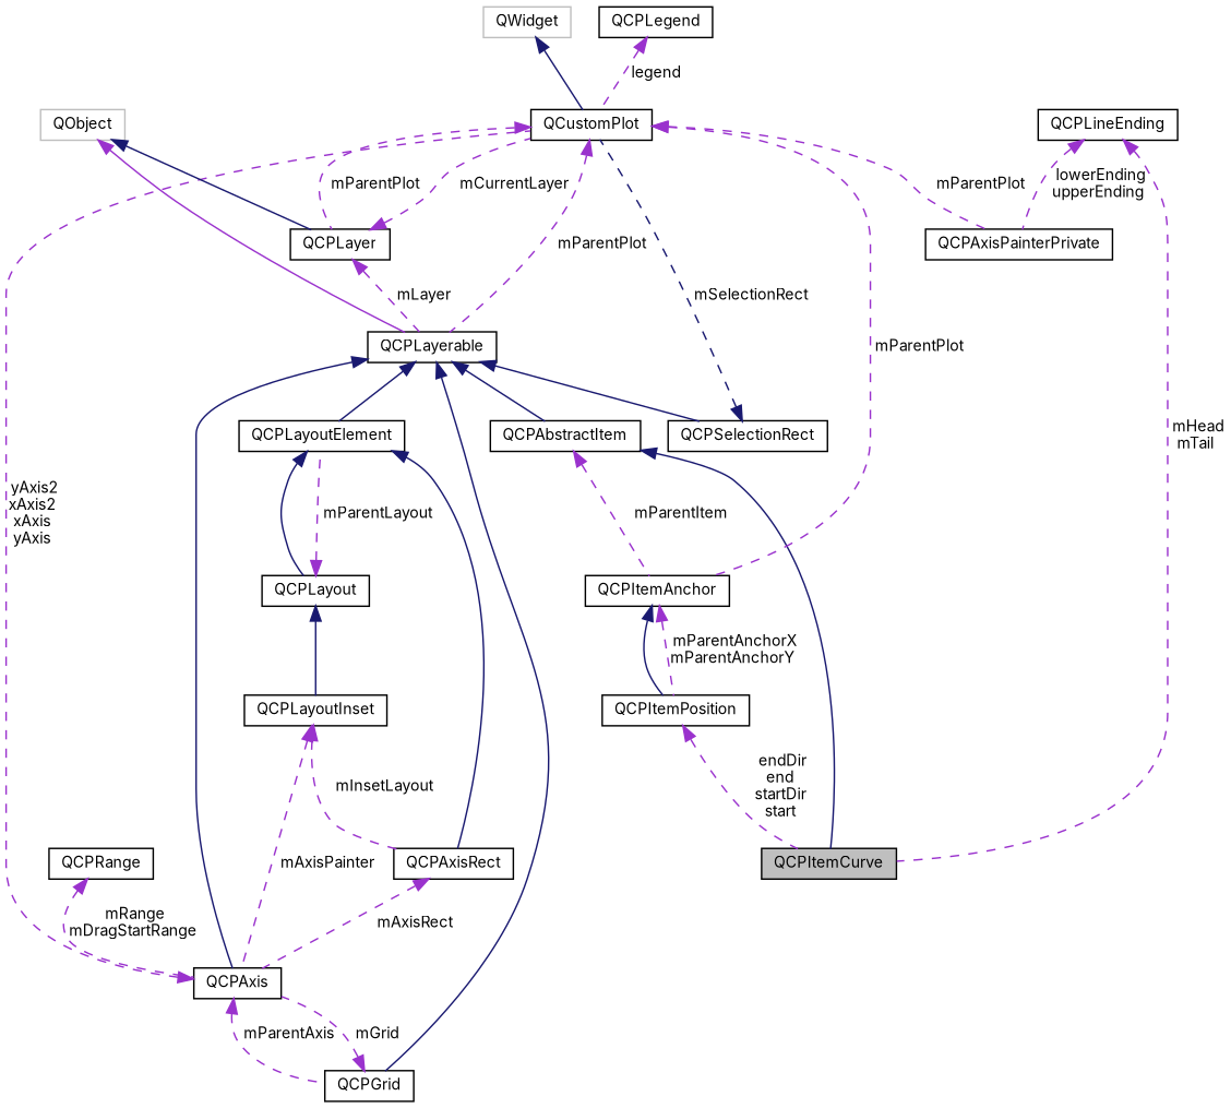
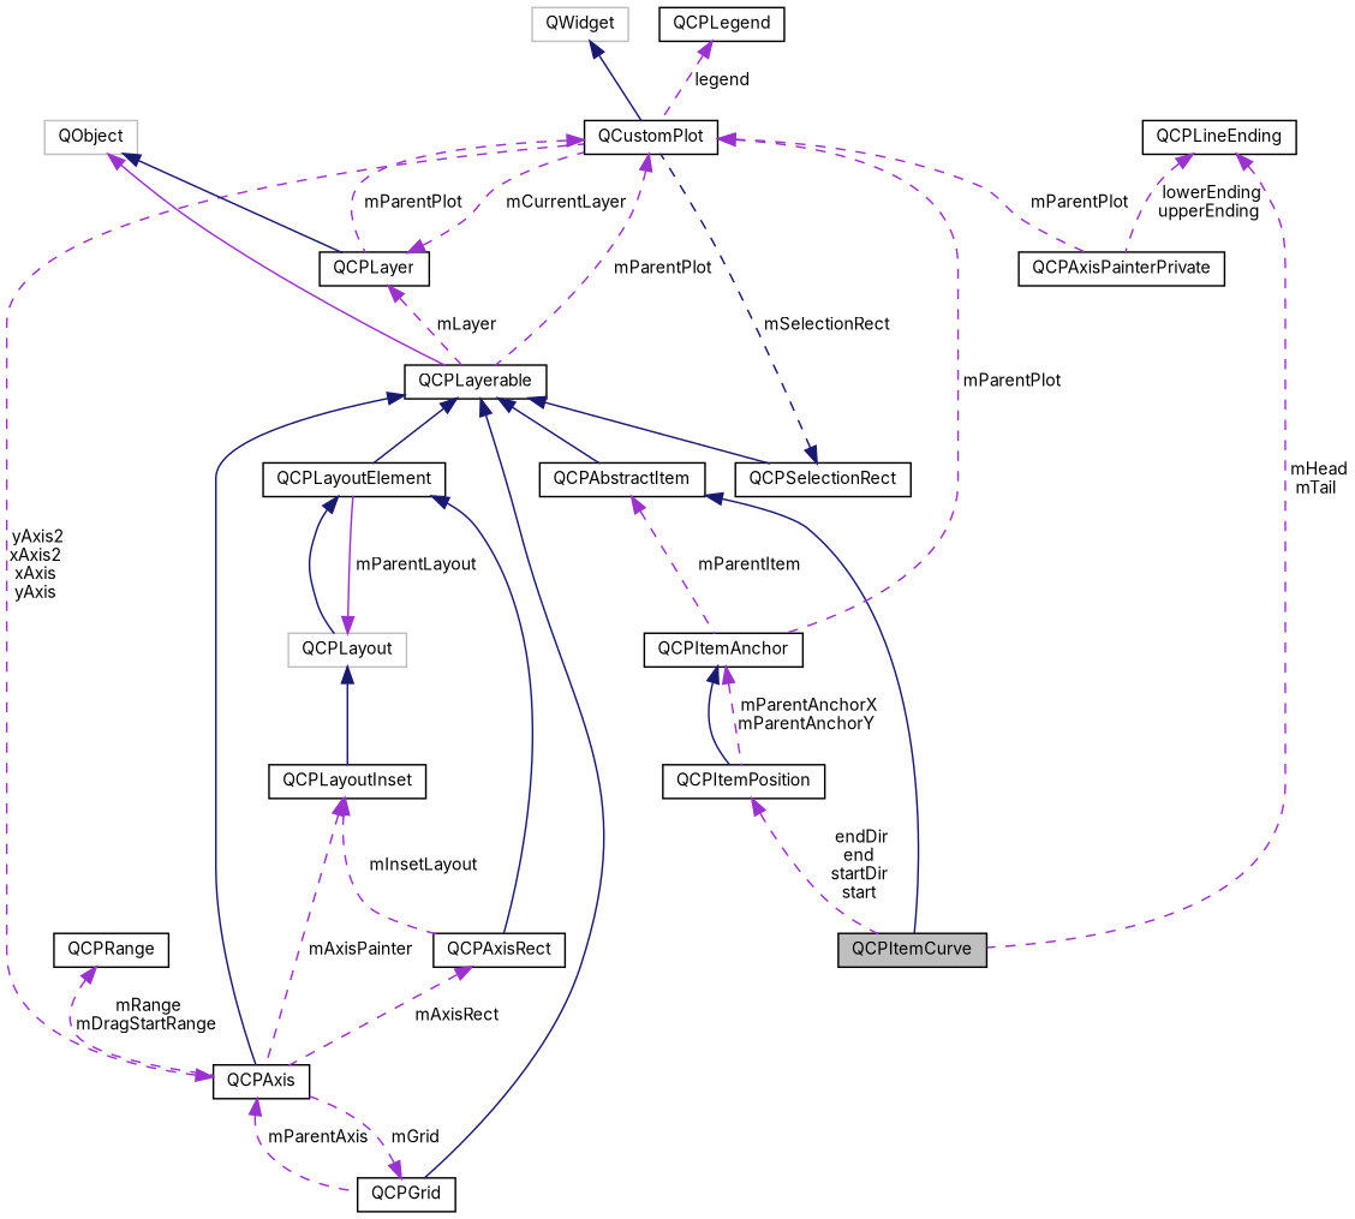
  digraph {
    fontname=Inter
    node [color=black fillcolor=white fontname=Inter fontsize=10 shape=record style=filled]
    edge [color=darkorchid3 dir=back fontname=Inter fontsize=10 labelfontname=Helvetica labelfontsize=10 style=dashed]
    n1 [fillcolor=grey75 fontcolor=black height=0.2 label=QCPItemCurve width=0.4]
    n2 [height=0.2 label=QCPAbstractItem width=0.4]
    n3 [height=0.2 label=QCPItemAnchor width=0.4]
    n4 [height=0.2 label=QCPItemPosition width=0.4]
    n5 [height=0.2 label=QCPLayerable width=0.4]
    n6 [height=0.2 label=QCPLayoutElement width=0.4]
    n7 [height=0.2 label=QCPSelectionRect width=0.4]
    n8 [height=0.2 label=QCPAxis width=0.4]
    n9 [height=0.2 label=QCPGrid width=0.4]
-   n10 [height=0.2 label=QCPLayout width=0.4]
+   n10 [color=grey75 height=0.2 label=QCPLayout width=0.4]
    n11 [height=0.2 label=QCPAxisRect width=0.4]
    n12 [height=0.2 label=QCustomPlot width=0.4]
    n13 [color=grey75 height=0.2 label=QObject width=0.4]
    n14 [height=0.2 label=QCPLayer width=0.4]
    n15 [height=0.2 label=QCPAxisPainterPrivate width=0.4]
    n16 [color=grey75 height=0.2 label=QWidget width=0.4]
    n17 [height=0.2 label=QCPLegend width=0.4]
    n18 [height=0.2 label=QCPLayoutInset width=0.4]
    n19 [height=0.2 label=QCPRange width=0.4]
    n20 [height=0.2 label=QCPLineEnding width=0.4]
    n2 -> n1 [color=midnightblue style=solid]
    n2 -> n3 [label=" mParentItem"]
    n3 -> n4 [color=midnightblue style=solid]
    n3 -> n4 [label=" mParentAnchorX\nmParentAnchorY"]
    n4 -> n1 [label=" endDir\nend\nstartDir\nstart"]
    n5 -> n2 [color=midnightblue style=solid]
    n5 -> n6 [color=midnightblue style=solid]
    n5 -> n7 [color=midnightblue style=solid]
    n5 -> n8 [color=midnightblue style=solid]
    n5 -> n9 [color=midnightblue style=solid]
    n6 -> n10 [color=midnightblue style=solid]
    n6 -> n11 [color=midnightblue style=solid]
    n7 -> n12 [color=midnightblue label=" mSelectionRect"]
    n8 -> n9 [label=" mParentAxis"]
    n8 -> n12 [label=" yAxis2\nxAxis2\nxAxis\nyAxis"]
    n9 -> n8 [label=" mGrid"]
-   n10 -> n6 [label=" mParentLayout"]
+   n10 -> n6 [label=" mParentLayout" style=solid]
    n10 -> n18 [color=midnightblue style=solid]
    n11 -> n8 [label=" mAxisRect"]
    n12 -> n3 [label=" mParentPlot"]
    n12 -> n5 [label=" mParentPlot"]
    n12 -> n14 [label=" mParentPlot"]
    n12 -> n15 [label=" mParentPlot"]
    n13 -> n5 [style=solid]
    n13 -> n14 [color=midnightblue style=solid]
    n14 -> n5 [label=" mLayer"]
    n14 -> n12 [label=" mCurrentLayer"]
    n16 -> n12 [color=midnightblue style=solid]
    n17 -> n12 [label=" legend"]
    n18 -> n8 [label=" mAxisPainter"]
    n18 -> n11 [label=" mInsetLayout"]
    n19 -> n8 [label=" mRange\nmDragStartRange"]
    n20 -> n1 [label=" mHead\nmTail"]
    n20 -> n15 [label=" lowerEnding\nupperEnding"]
  }
